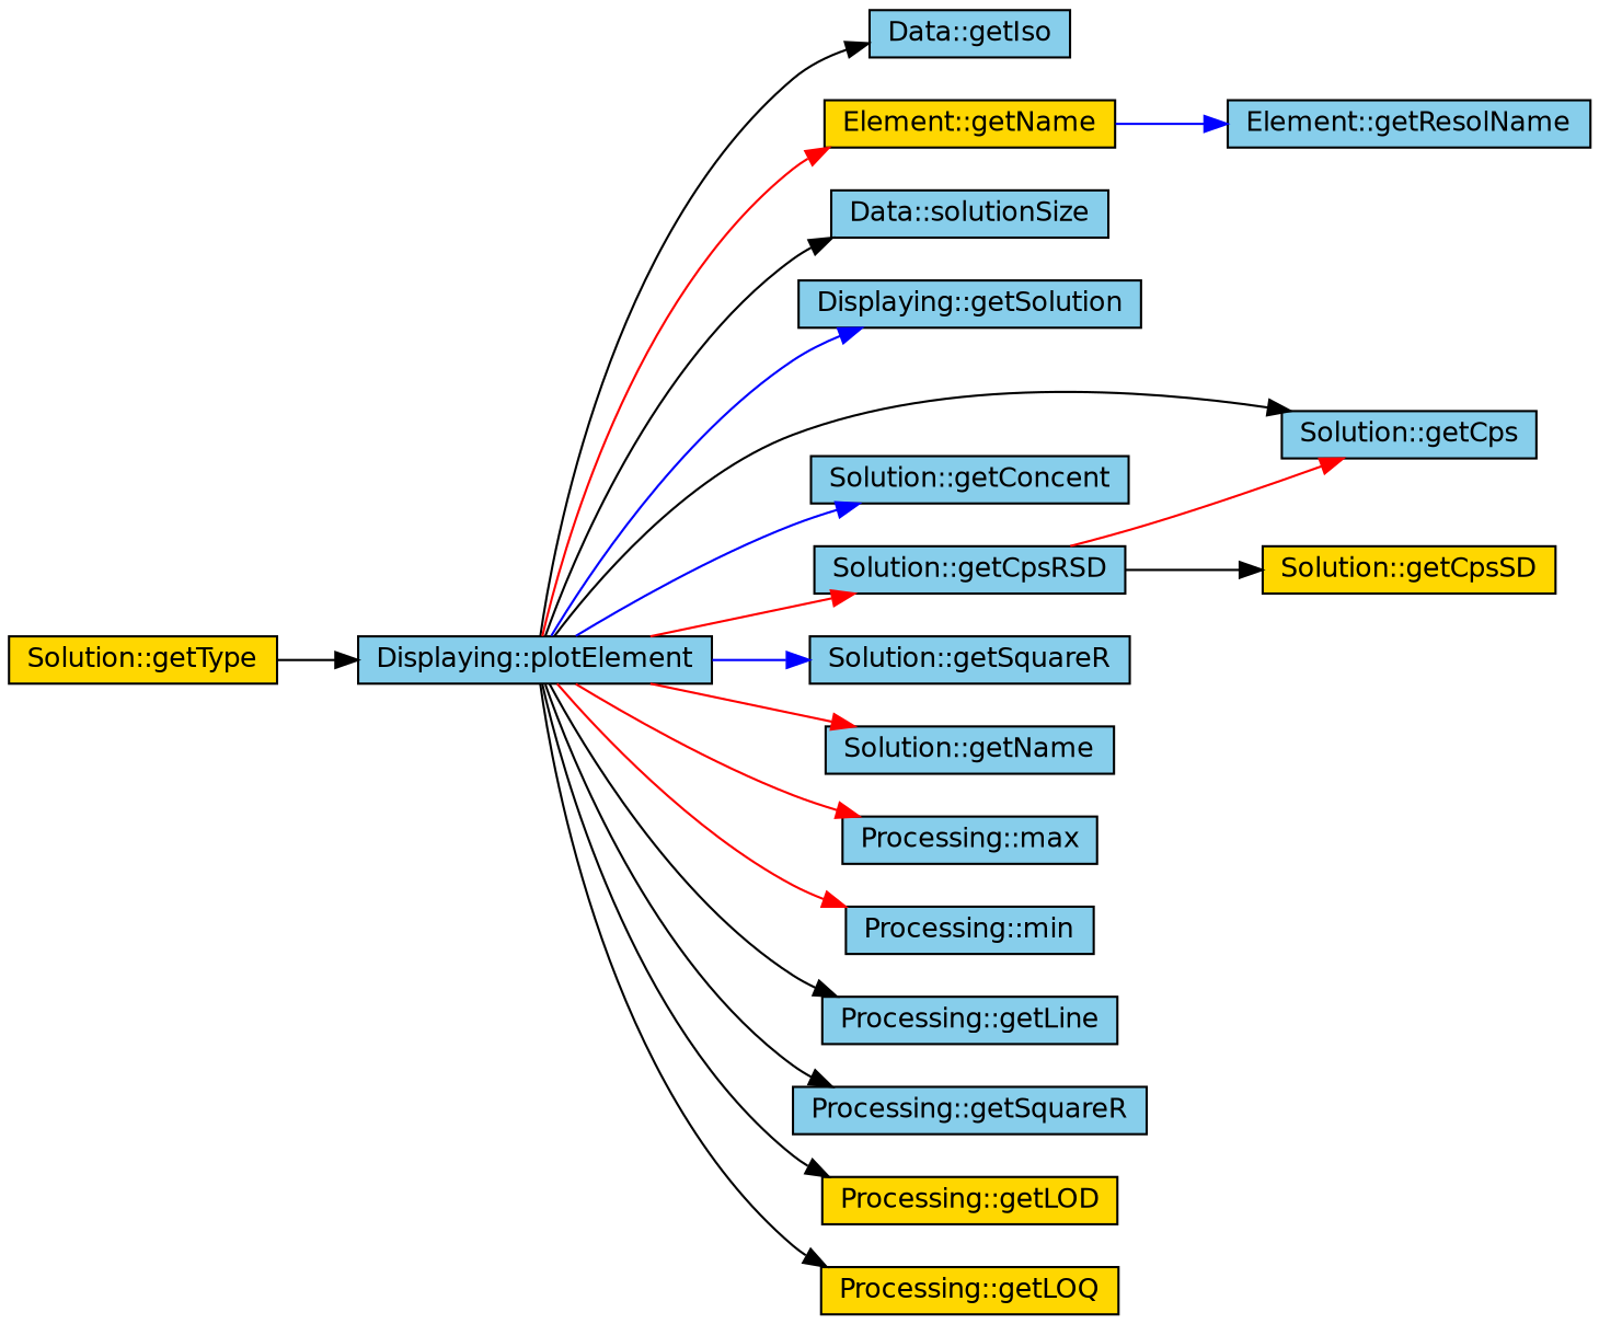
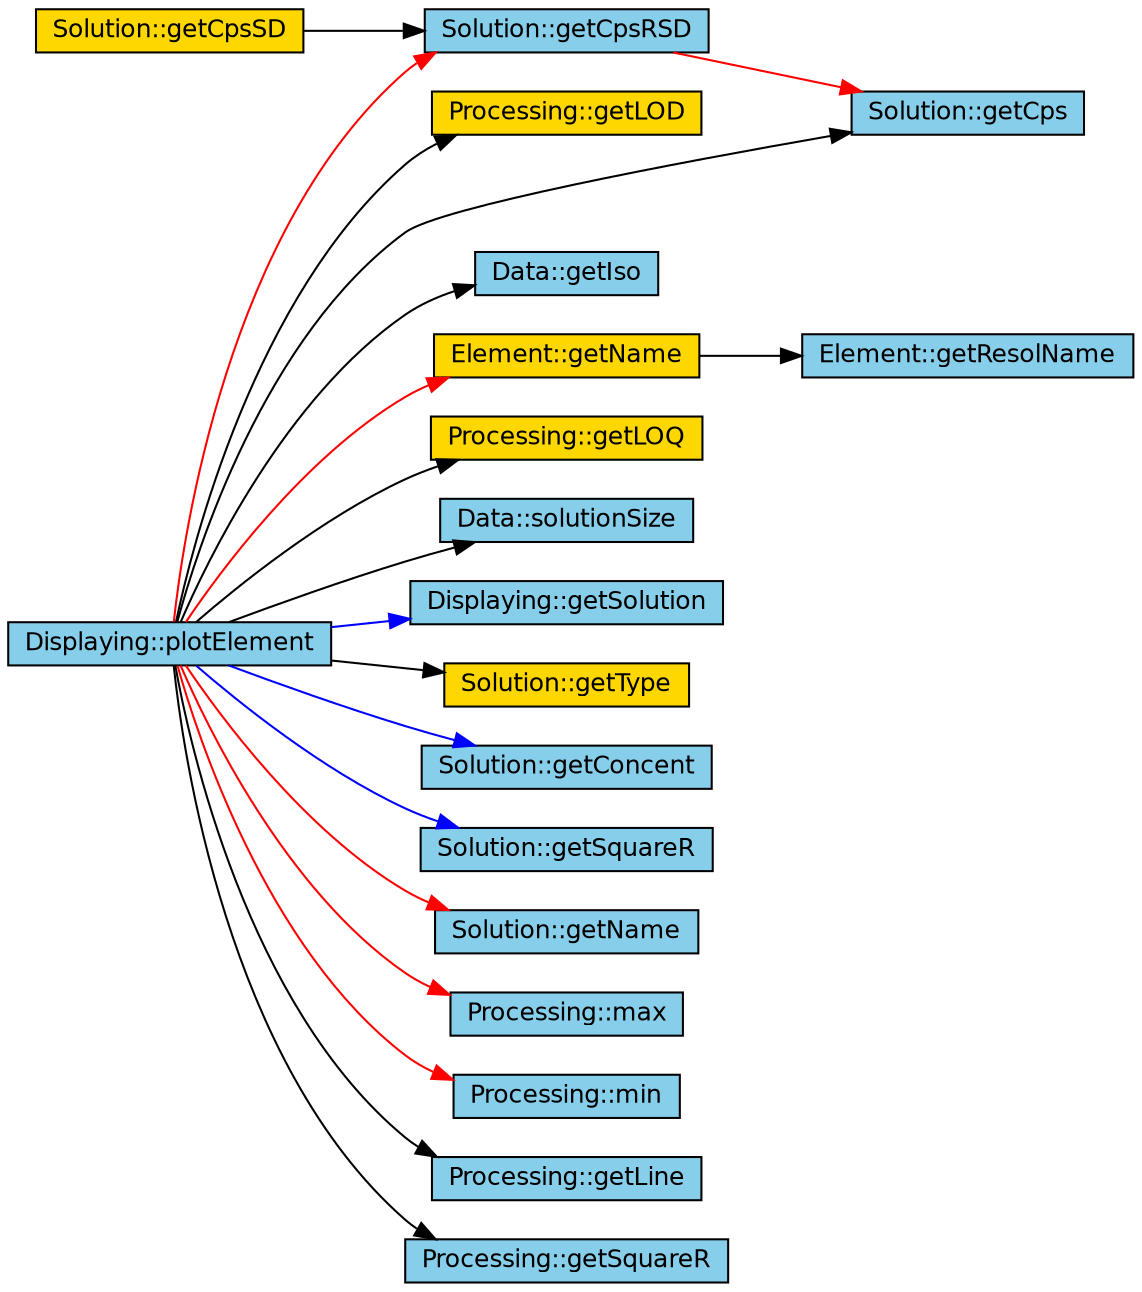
  digraph {
    rankdir=LR
    node [color=black fillcolor=skyblue fontname=Helvetica fontsize=12 shape=record style=filled]
    edge [color=black fontname=Helvetica fontsize=12 labelfontname=Helvetica labelfontsize=12 style=solid]
    n1 [fontcolor=black height=0.2 label="Displaying::plotElement" width=0.4]
    n2 [height=0.2 label="Data::getIso" width=0.4]
    n3 [fillcolor=gold height=0.2 label="Element::getName" width=0.4]
    n4 [height=0.2 label="Data::solutionSize" width=0.4]
    n5 [height=0.2 label="Displaying::getSolution" width=0.4]
    n6 [fillcolor=gold height=0.2 label="Solution::getType" width=0.4]
    n7 [height=0.2 label="Solution::getCps" width=0.4]
    n8 [height=0.2 label="Solution::getConcent" width=0.4]
    n9 [height=0.2 label="Solution::getCpsRSD" width=0.4]
    n10 [height=0.2 label="Solution::getSquareR" width=0.4]
    n11 [height=0.2 label="Solution::getName" width=0.4]
    n12 [height=0.2 label="Processing::max" width=0.4]
    n13 [height=0.2 label="Processing::min" width=0.4]
    n14 [height=0.2 label="Processing::getLine" width=0.4]
    n15 [height=0.2 label="Processing::getSquareR" width=0.4]
    n16 [fillcolor=gold height=0.2 label="Processing::getLOD" width=0.4]
    n17 [fillcolor=gold height=0.2 label="Processing::getLOQ" width=0.4]
    n18 [height=0.2 label="Element::getResolName" width=0.4]
    n19 [fillcolor=gold height=0.2 label="Solution::getCpsSD" width=0.4]
    n1 -> n2
    n1 -> n3 [color=red]
    n1 -> n4
    n1 -> n5 [color=blue]
-   n6 -> n1
+   n1 -> n6
    n1 -> n7
    n1 -> n8 [color=blue]
    n1 -> n9 [color=red]
    n1 -> n10 [color=blue]
    n1 -> n11 [color=red]
    n1 -> n12 [color=red]
    n1 -> n13 [color=red]
    n1 -> n14
    n1 -> n15
    n1 -> n16
    n1 -> n17
-   n3 -> n18 [color=blue]
+   n3 -> n18
    n9 -> n7 [color=red]
-   n9 -> n19
+   n19 -> n9
  }
